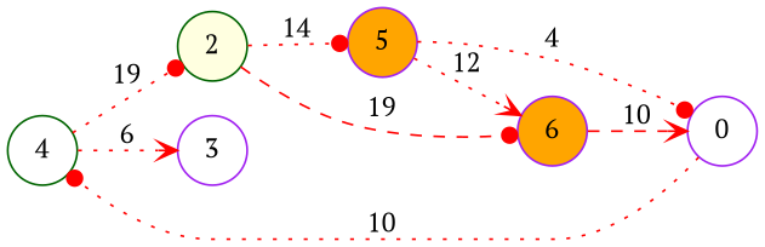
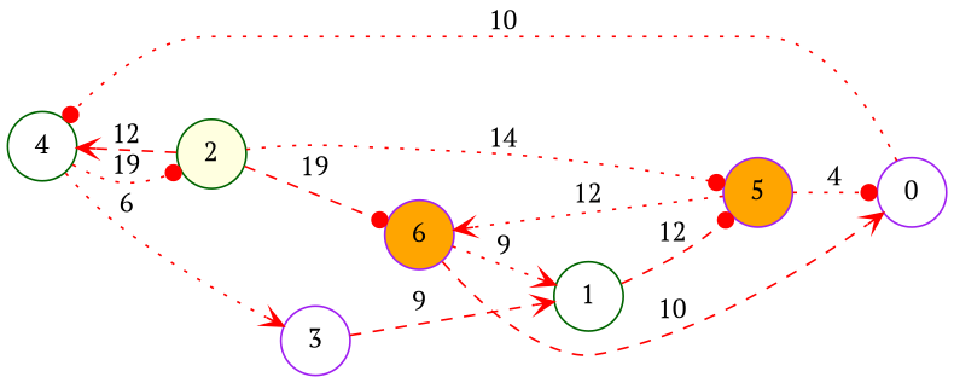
  digraph {
    fontname="PT Serif"
    rankdir=LR
    node [color=purple fillcolor=white fontname="PT Serif" shape=circle style=filled]
    edge [arrowhead=dot color=red fontname="PT Serif" style=dotted]
    4 [color=darkgreen]
    0
    2 [color=darkgreen fillcolor=lightyellow]
    5 [fillcolor=orange]
    6 [fillcolor=orange]
    3
+   1 [color=darkgreen]
    4 -> 2 [label=19]
    4 -> 3 [arrowhead=vee label=6]
    0 -> 4 [label=10]
+   2 -> 4 [arrowhead=vee label=12 style=dashed]
    2 -> 5 [label=14]
    2 -> 6 [label=19 style=dashed]
    5 -> 0 [label=4]
    5 -> 6 [arrowhead=vee label=12]
    6 -> 0 [arrowhead=vee label=10 style=dashed]
+   6 -> 1 [arrowhead=vee label=9]
+   3 -> 1 [arrowhead=vee label=9 style=dashed]
+   1 -> 5 [label=12 style=dashed]
  }
